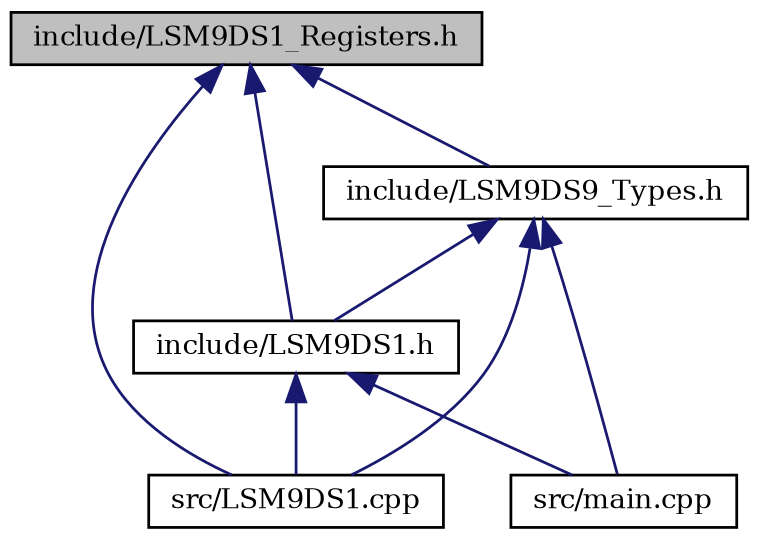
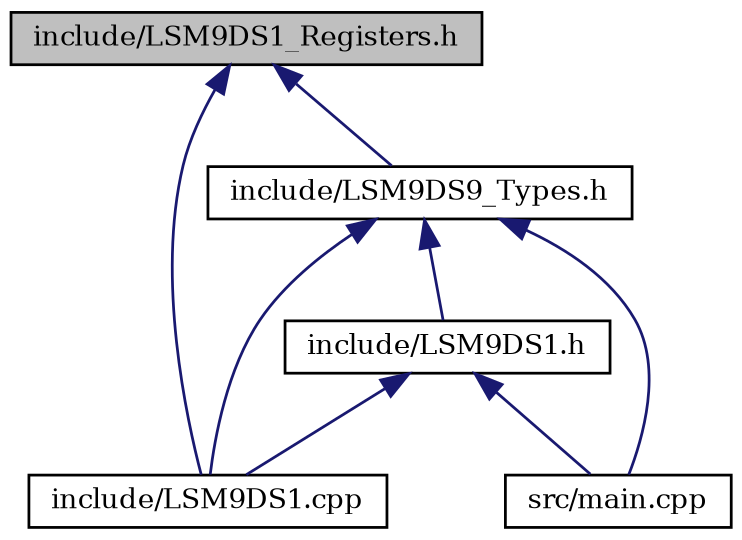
  digraph {
    fontname="DejaVu Serif"
    node [color=black fillcolor=white fontname="DejaVu Serif" fontsize=10 shape=record style=filled]
    edge [color=midnightblue dir=back fontname="DejaVu Serif" fontsize=10 labelfontname=Helvetica labelfontsize=10 style=solid]
    n1 [fillcolor=grey75 fontcolor=black height=0.2 label="include/LSM9DS1_Registers.h" width=0.4]
    n2 [height=0.2 label="include/LSM9DS1.h" width=0.4]
-   n3 [height=0.2 label="src/LSM9DS1.cpp" width=0.4]
+   n3 [height=0.2 label="include/LSM9DS1.cpp" width=0.4]
    n4 [height=0.2 label="include/LSM9DS9_Types.h" width=0.4]
    n5 [height=0.2 label="src/main.cpp" width=0.4]
-   n1 -> n2
    n1 -> n3
    n1 -> n4
    n2 -> n3
    n2 -> n5
    n4 -> n2
    n4 -> n3
    n4 -> n5
  }
